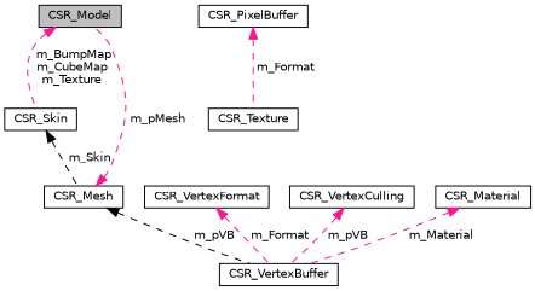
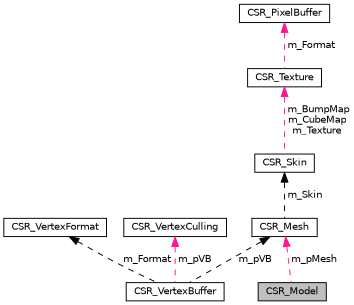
  digraph {
    node [color=black fillcolor=white fontname=Helvetica fontsize=10 shape=record style=filled]
    edge [color=deeppink dir=back fontname=Helvetica fontsize=10 labelfontname=Helvetica labelfontsize=10 style=dashed]
    n1 [fillcolor=grey75 fontcolor=black height=0.2 label=CSR_Model width=0.4]
    n2 [height=0.2 label=CSR_Mesh width=0.4]
    n3 [height=0.2 label=CSR_VertexBuffer width=0.4]
    n4 [height=0.2 label=CSR_Skin width=0.4]
    n5 [height=0.2 label=CSR_Texture width=0.4]
    n6 [height=0.2 label=CSR_PixelBuffer width=0.4]
    n7 [height=0.2 label=CSR_VertexFormat width=0.4]
    n8 [height=0.2 label=CSR_VertexCulling width=0.4]
-   n9 [height=0.2 label=CSR_Material width=0.4]
    n2 -> n1 [label=" m_pMesh"]
    n2 -> n3 [color=black label=" m_pVB"]
    n4 -> n2 [color=black label=" m_Skin"]
-   n1 -> n4 [label=" m_BumpMap\nm_CubeMap\nm_Texture"]
+   n5 -> n4 [label=" m_BumpMap\nm_CubeMap\nm_Texture"]
    n6 -> n5 [label=" m_Format"]
-   n7 -> n3 [label=" m_Format"]
+   n7 -> n3 [color=black label=" m_Format"]
    n8 -> n3 [label=" m_pVB"]
-   n9 -> n3 [label=" m_Material"]
  }
